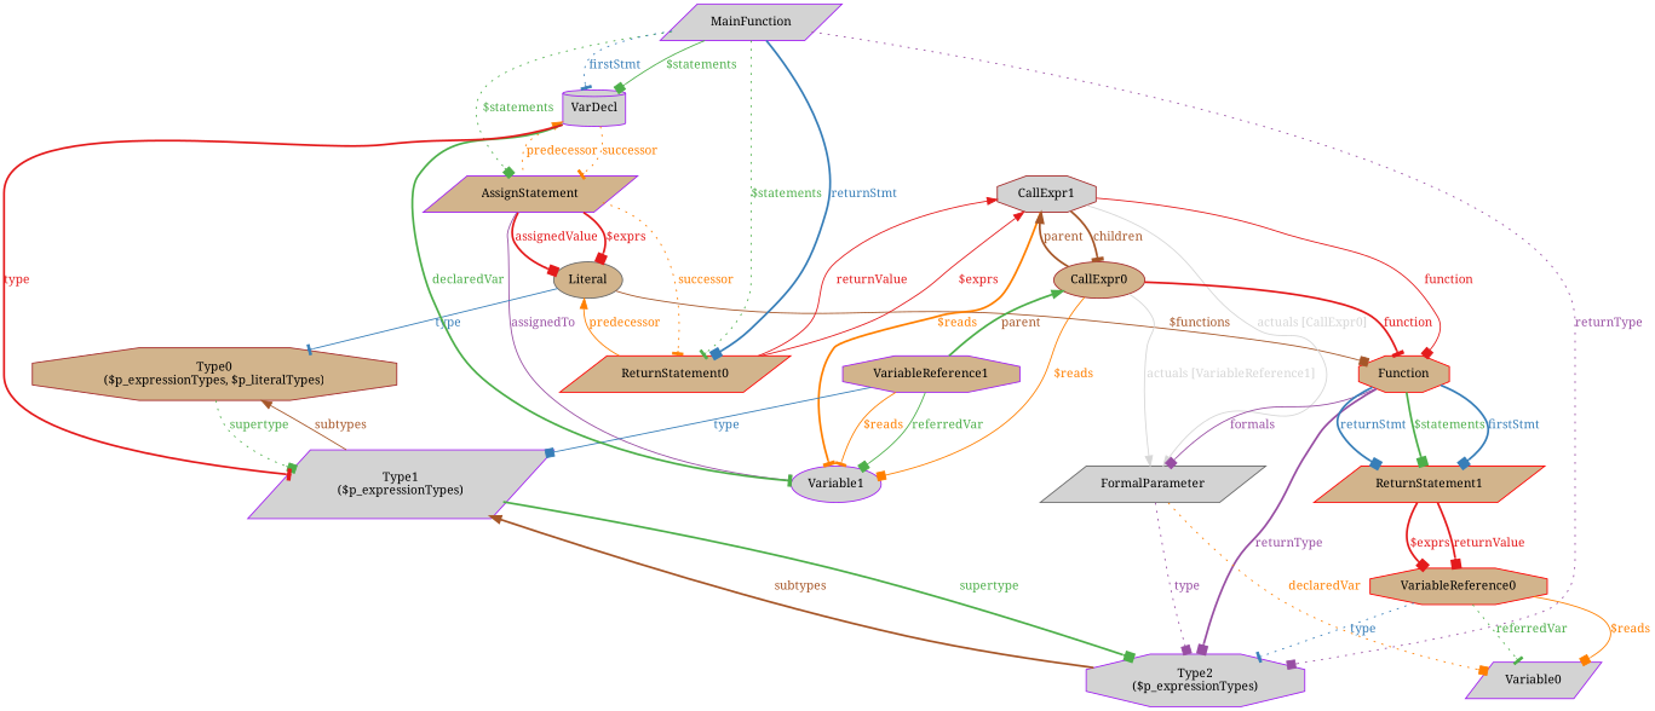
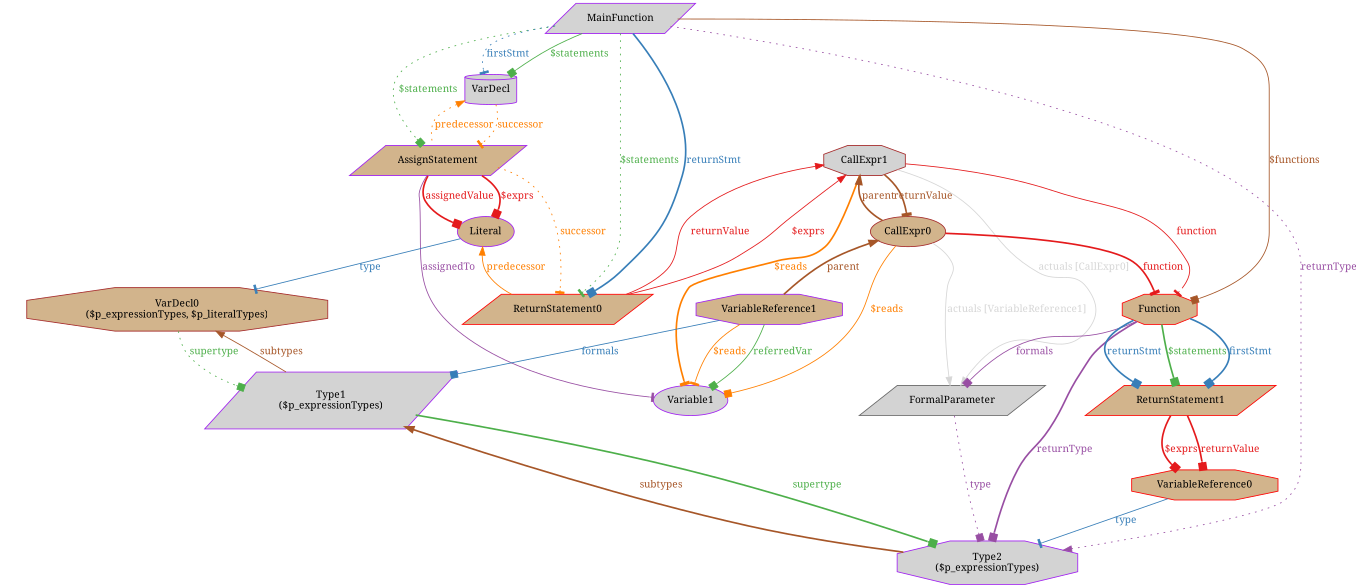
  digraph {
    fontname="Noto Serif"
    fontsize=12
    rankdir=TB
    node [color=purple fillcolor=tan fontcolor="#000000" fontname="Noto Serif" fontsize=12 shape=parallelogram style="filled, solid"]
    edge [arrowhead=box color="#e41a1c" dir=forward fontcolor="#e41a1c" fontname="Noto Serif" fontsize=12 style=bold uuid="<Function, ReturnStatement1>" weight=1]
    n1 [label=AssignStatement uuid=AssignStatement]
-   n2 [color=gray40 label=Literal shape=ellipse uuid=Literal]
+   n2 [label=Literal shape=ellipse uuid=Literal]
    n3 [color=red label=ReturnStatement0 uuid=ReturnStatement0]
    n4 [fillcolor=lightgrey label=Variable1 shape=ellipse uuid=Variable1]
-   n5 [color=brown label="Type0\n($p_expressionTypes, $p_literalTypes)" shape=octagon uuid=Type0]
+   n5 [color=brown label="VarDecl0\n($p_expressionTypes, $p_literalTypes)" shape=octagon uuid=Type0]
    n6 [fillcolor=lightgrey label="Type1\n($p_expressionTypes)" uuid=Type1]
    n7 [color=brown fillcolor=lightgrey label=CallExpr1 shape=octagon uuid=CallExpr1]
    n8 [color=red label=Function shape=octagon uuid=Function]
    n9 [color=brown label=CallExpr0 shape=ellipse uuid=CallExpr0]
    n10 [color=gray40 fillcolor=lightgrey label=FormalParameter uuid=FormalParameter]
    n11 [fillcolor=lightgrey label="Type2\n($p_expressionTypes)" shape=octagon uuid=Type2]
    n12 [color=red label=ReturnStatement1 uuid=ReturnStatement1]
    n13 [label=VariableReference1 shape=octagon uuid=VariableReference1]
-   n14 [fillcolor=lightgrey label=Variable0 uuid=Variable0]
    n15 [color=red label=VariableReference0 shape=octagon uuid=VariableReference0]
    n16 [fillcolor=lightgrey label=MainFunction uuid=MainFunction]
    n17 [fillcolor=lightgrey label=VarDecl shape=cylinder uuid=VarDecl]
    n1 -> n2 [label="$exprs" uuid="<AssignStatement, Literal>"]
    n1 -> n2 [label=assignedValue uuid="<AssignStatement, Literal>"]
    n1 -> n3 [arrowhead=tee color="#ff7f00" fontcolor="#ff7f00" label=successor style=dotted uuid="<AssignStatement, ReturnStatement0>"]
    n1 -> n4 [arrowhead=tee color="#984ea3" fontcolor="#984ea3" label=assignedTo style=solid uuid="<AssignStatement, Variable1>"]
    n2 -> n3 [color="#ff7f00" dir=back fontcolor="#ff7f00" label=predecessor style=solid uuid="<ReturnStatement0, AssignStatement>" arrowhead=""]
    n2 -> n5 [arrowhead=tee color="#377eb8" fontcolor="#377eb8" label=type style=solid uuid="<Literal, Type0>"]
    n5 -> n6 [color="#a65628" dir=back fontcolor="#a65628" label=subtypes style=solid uuid="<Type1, Type0>" arrowhead=""]
    n5 -> n6 [color="#4daf4a" fontcolor="#4daf4a" label=supertype style=dotted uuid="<Type0, Type1>"]
    n6 -> n11 [color="#a65628" dir=back fontcolor="#a65628" label=subtypes uuid="<Type2, Type1>" arrowhead=""]
    n6 -> n11 [color="#4daf4a" fontcolor="#4daf4a" label=supertype uuid="<Type1, Type2>"]
    n7 -> n3 [dir=back label="$exprs" style=solid uuid="<ReturnStatement0, CallExpr1>" arrowhead=""]
    n7 -> n3 [dir=back label=returnValue style=solid uuid="<ReturnStatement0, CallExpr1>" arrowhead=""]
    n7 -> n4 [arrowhead=tee color="#ff7f00" fontcolor="#ff7f00" label="$reads" uuid="<CallExpr1, Variable1>"]
-   n7 -> n8 [label=function style=solid uuid="<CallExpr1, Function>"]
-   n7 -> n9 [arrowhead=tee color="#a65628" fontcolor="#a65628" label=children uuid="<CallExpr1, CallExpr0>"]
+   n7 -> n8 [arrowhead=tee label=function style=solid uuid="<CallExpr1, Function>"]
+   n7 -> n9 [arrowhead=tee color="#a65628" fontcolor="#a65628" label=returnValue uuid="<CallExpr1, CallExpr0>"]
    n7 -> n9 [color="#a65628" dir=back fontcolor="#a65628" label=parent uuid="<CallExpr0, CallExpr1>" arrowhead=""]
    n7 -> n10 [color="#d6d6d6" fontcolor="#d6d6d6" label="actuals [CallExpr0]" style=solid uuid="<CallExpr1, CallExpr0, FormalParameter>" arrowhead=""]
    n8 -> n10 [color="#984ea3" fontcolor="#984ea3" label=formals style=solid uuid="<Function, FormalParameter>"]
    n8 -> n11 [color="#984ea3" fontcolor="#984ea3" label=returnType uuid="<Function, Type2>"]
    n8 -> n12 [color="#4daf4a" fontcolor="#4daf4a" label="$statements"]
    n8 -> n12 [color="#377eb8" fontcolor="#377eb8" label=firstStmt]
    n8 -> n12 [color="#377eb8" fontcolor="#377eb8" label=returnStmt]
    n9 -> n4 [color="#ff7f00" fontcolor="#ff7f00" label="$reads" style=solid uuid="<CallExpr0, Variable1>"]
    n9 -> n8 [arrowhead=tee label=function uuid="<CallExpr0, Function>"]
    n9 -> n10 [color="#d6d6d6" fontcolor="#d6d6d6" label="actuals [VariableReference1]" style=solid uuid="<CallExpr0, VariableReference1, FormalParameter>" arrowhead=""]
-   n9 -> n13 [color="#4daf4a" dir=back fontcolor="#a65628" label=parent uuid="<VariableReference1, CallExpr0>" arrowhead=""]
+   n9 -> n13 [color="#a65628" dir=back fontcolor="#a65628" label=parent uuid="<VariableReference1, CallExpr0>" arrowhead=""]
    n10 -> n11 [color="#984ea3" fontcolor="#984ea3" label=type style=dotted uuid="<FormalParameter, Type2>"]
-   n10 -> n14 [color="#ff7f00" fontcolor="#ff7f00" label=declaredVar style=dotted uuid="<FormalParameter, Variable0>"]
    n12 -> n15 [label="$exprs" uuid="<ReturnStatement1, VariableReference0>"]
    n12 -> n15 [label=returnValue uuid="<ReturnStatement1, VariableReference0>"]
    n13 -> n4 [arrowhead=tee color="#ff7f00" fontcolor="#ff7f00" label="$reads" style=solid uuid="<VariableReference1, Variable1>"]
    n13 -> n4 [color="#4daf4a" fontcolor="#4daf4a" label=referredVar style=solid uuid="<VariableReference1, Variable1>"]
-   n13 -> n6 [color="#377eb8" fontcolor="#377eb8" label=type style=solid uuid="<VariableReference1, Type1>"]
-   n15 -> n11 [arrowhead=tee color="#377eb8" fontcolor="#377eb8" label=type style=dotted uuid="<VariableReference0, Type2>"]
-   n15 -> n14 [color="#ff7f00" fontcolor="#ff7f00" label="$reads" style=solid uuid="<VariableReference0, Variable0>"]
-   n15 -> n14 [arrowhead=tee color="#4daf4a" fontcolor="#4daf4a" label=referredVar style=dotted uuid="<VariableReference0, Variable0>"]
+   n13 -> n6 [color="#377eb8" fontcolor="#377eb8" label=formals style=solid uuid="<VariableReference1, Type1>"]
+   n15 -> n11 [arrowhead=tee color="#377eb8" fontcolor="#377eb8" label=type style=solid uuid="<VariableReference0, Type2>"]
    n16 -> n1 [color="#4daf4a" fontcolor="#4daf4a" label="$statements" style=dotted uuid="<MainFunction, AssignStatement>"]
    n16 -> n3 [arrowhead=tee color="#4daf4a" fontcolor="#4daf4a" label="$statements" style=dotted uuid="<MainFunction, ReturnStatement0>"]
    n16 -> n3 [color="#377eb8" fontcolor="#377eb8" label=returnStmt uuid="<MainFunction, ReturnStatement0>"]
-   n2 -> n8 [color="#a65628" fontcolor="#a65628" label="$functions" style=solid uuid="<MainFunction, Function>"]
-   n16 -> n11 [color="#984ea3" fontcolor="#984ea3" label=returnType style=dotted uuid="<MainFunction, Type2>"]
+   n16 -> n8 [color="#a65628" fontcolor="#a65628" label="$functions" style=solid uuid="<MainFunction, Function>"]
+   n16 -> n11 [arrowhead=normal color="#984ea3" fontcolor="#984ea3" label=returnType style=dotted uuid="<MainFunction, Type2>"]
    n16 -> n17 [color="#4daf4a" fontcolor="#4daf4a" label="$statements" style=solid uuid="<MainFunction, VarDecl>"]
    n16 -> n17 [arrowhead=tee color="#377eb8" fontcolor="#377eb8" label=firstStmt style=dotted uuid="<MainFunction, VarDecl>"]
    n17 -> n1 [color="#ff7f00" dir=back fontcolor="#ff7f00" label=predecessor style=dotted uuid="<AssignStatement, VarDecl>" arrowhead=""]
    n17 -> n1 [arrowhead=tee color="#ff7f00" fontcolor="#ff7f00" label=successor style=dotted uuid="<VarDecl, AssignStatement>"]
-   n17 -> n4 [arrowhead=tee color="#4daf4a" fontcolor="#4daf4a" label=declaredVar uuid="<VarDecl, Variable1>"]
-   n17 -> n6 [arrowhead=tee label=type uuid="<VarDecl, Type1>"]
  }
